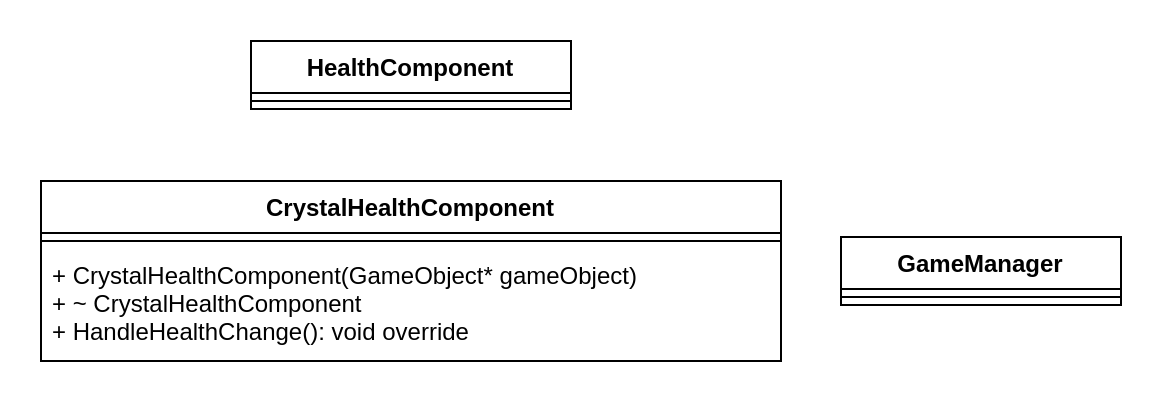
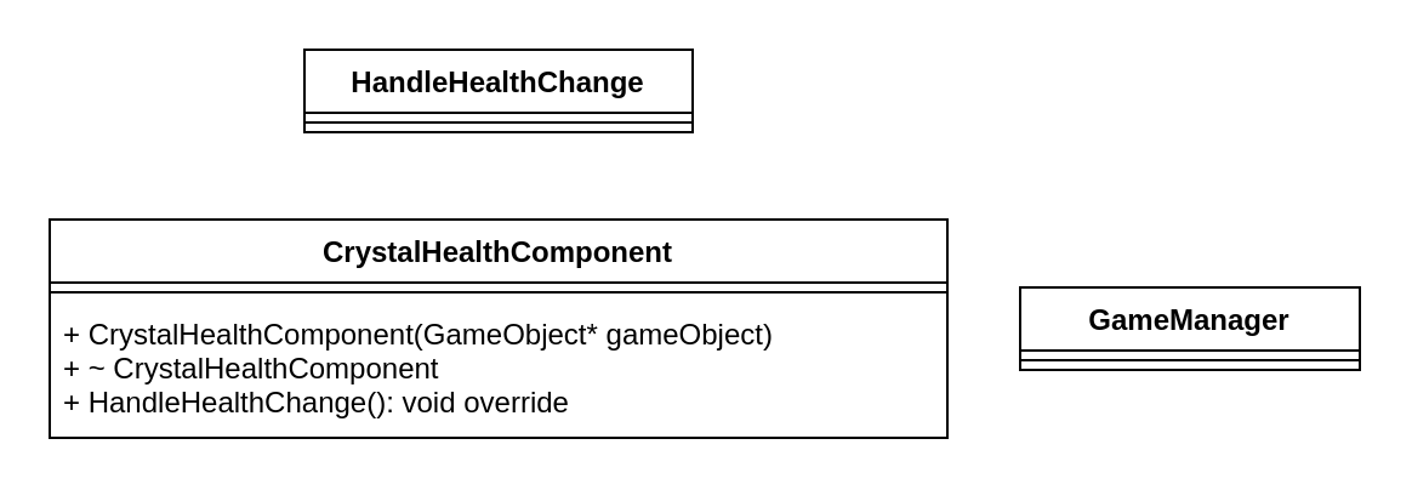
  <mxCell id="0" />
  <mxCell id="1" parent="0" />
  <mxCell id="2" value="CrystalHealthComponent&#10;" style="swimlane;fontStyle=1;align=center;verticalAlign=top;childLayout=stackLayout;horizontal=1;startSize=26;horizontalStack=0;resizeParent=1;resizeParentMax=0;resizeLast=0;collapsible=1;marginBottom=0;" parent="1" vertex="1"><mxGeometry x="20" y="90" width="370" height="90" as="geometry" /></mxCell>
  <mxCell id="3" value="" style="line;strokeWidth=1;fillColor=none;align=left;verticalAlign=middle;spacingTop=-1;spacingLeft=3;spacingRight=3;rotatable=0;labelPosition=right;points=[];portConstraint=eastwest;" parent="2" vertex="1"><mxGeometry y="26" width="370" height="8" as="geometry" /></mxCell>
  <mxCell id="4" value="+ CrystalHealthComponent(GameObject* gameObject)&#10;+ ~ CrystalHealthComponent&#10;+ HandleHealthChange(): void override &#10;&#10;" style="text;strokeColor=none;fillColor=none;align=left;verticalAlign=top;spacingLeft=4;spacingRight=4;overflow=hidden;rotatable=0;points=[[0,0.5],[1,0.5]];portConstraint=eastwest;" parent="2" vertex="1"><mxGeometry y="34" width="370" height="56" as="geometry" /></mxCell>
- <mxCell id="5" value="HealthComponent" style="swimlane;fontStyle=1;align=center;verticalAlign=top;childLayout=stackLayout;horizontal=1;startSize=26;horizontalStack=0;resizeParent=1;resizeParentMax=0;resizeLast=0;collapsible=1;marginBottom=0;" parent="1" vertex="1"><mxGeometry x="125" y="20" width="160" height="34" as="geometry" /></mxCell>
+ <mxCell id="5" value="HandleHealthChange" style="swimlane;fontStyle=1;align=center;verticalAlign=top;childLayout=stackLayout;horizontal=1;startSize=26;horizontalStack=0;resizeParent=1;resizeParentMax=0;resizeLast=0;collapsible=1;marginBottom=0;" parent="1" vertex="1"><mxGeometry x="125" y="20" width="160" height="34" as="geometry" /></mxCell>
  <mxCell id="6" value="" style="line;strokeWidth=1;fillColor=none;align=left;verticalAlign=middle;spacingTop=-1;spacingLeft=3;spacingRight=3;rotatable=0;labelPosition=right;points=[];portConstraint=eastwest;" parent="5" vertex="1"><mxGeometry y="26" width="160" height="8" as="geometry" /></mxCell>
  <mxCell id="7" value="GameManager" style="swimlane;fontStyle=1;align=center;verticalAlign=top;childLayout=stackLayout;horizontal=1;startSize=26;horizontalStack=0;resizeParent=1;resizeParentMax=0;resizeLast=0;collapsible=1;marginBottom=0;" parent="1" vertex="1"><mxGeometry x="420" y="118" width="140" height="34" as="geometry" /></mxCell>
  <mxCell id="8" value="" style="line;strokeWidth=1;fillColor=none;align=left;verticalAlign=middle;spacingTop=-1;spacingLeft=3;spacingRight=3;rotatable=0;labelPosition=right;points=[];portConstraint=eastwest;" parent="7" vertex="1"><mxGeometry y="26" width="140" height="8" as="geometry" /></mxCell>
